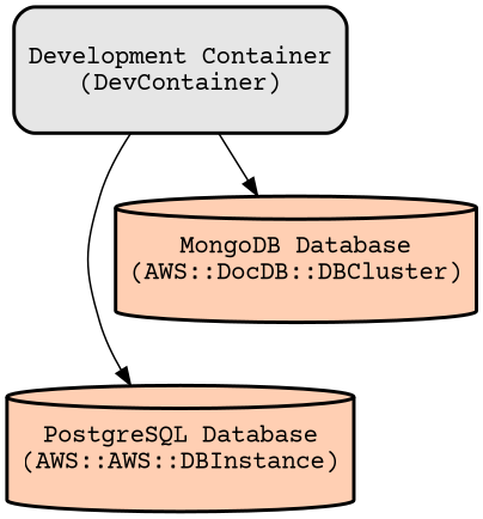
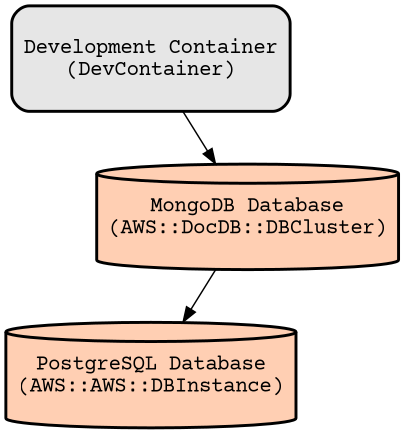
  digraph {
    fontname="Courier Prime"
    node [color=black fillcolor="#FFCFB3" fontname="Courier Prime" shape=cylinder style="filled,bold,rounded"]
    edge [fontname="Courier Prime"]
    n1 [fillcolor="#E6E6E6" height=1 label="Development Container\n(DevContainer)" shape=rectangle]
    n2 [height=1 label="PostgreSQL Database\n(AWS::AWS::DBInstance)"]
    n3 [height=1 label="MongoDB Database\n(AWS::DocDB::DBCluster)"]
-   n1 -> n2
+   n3 -> n2
    n1 -> n3
  }
